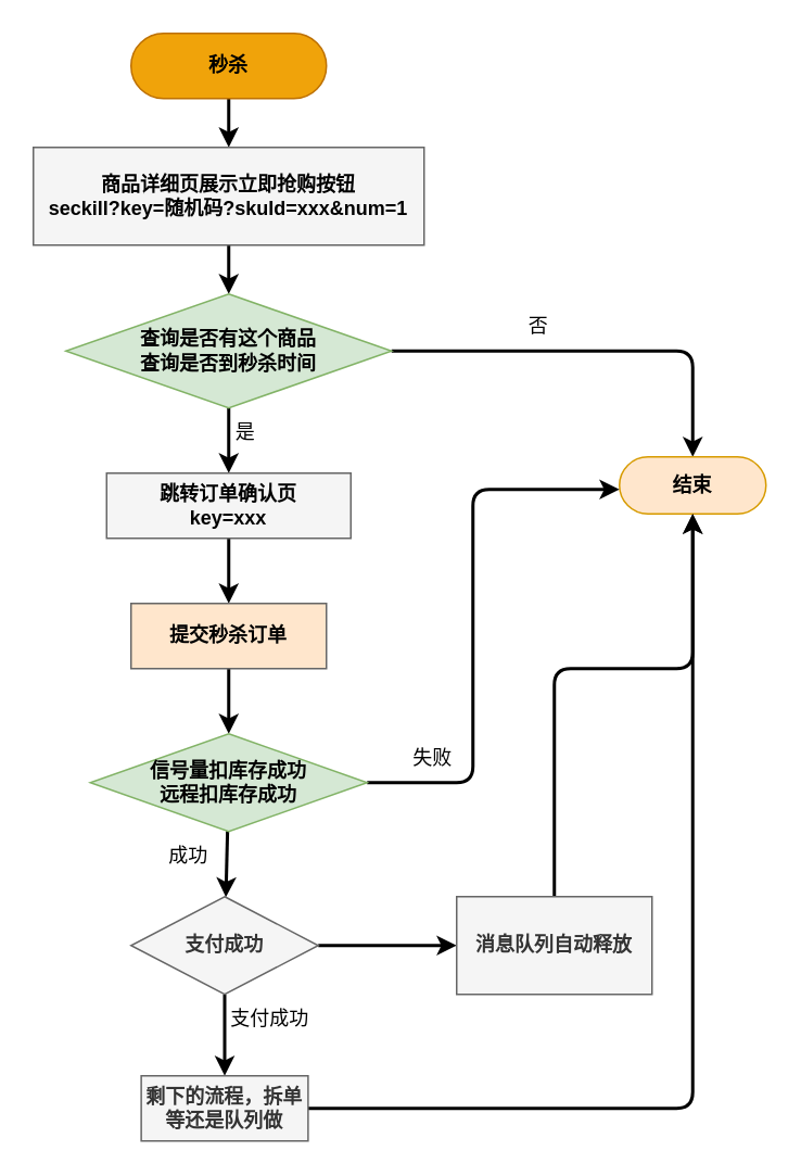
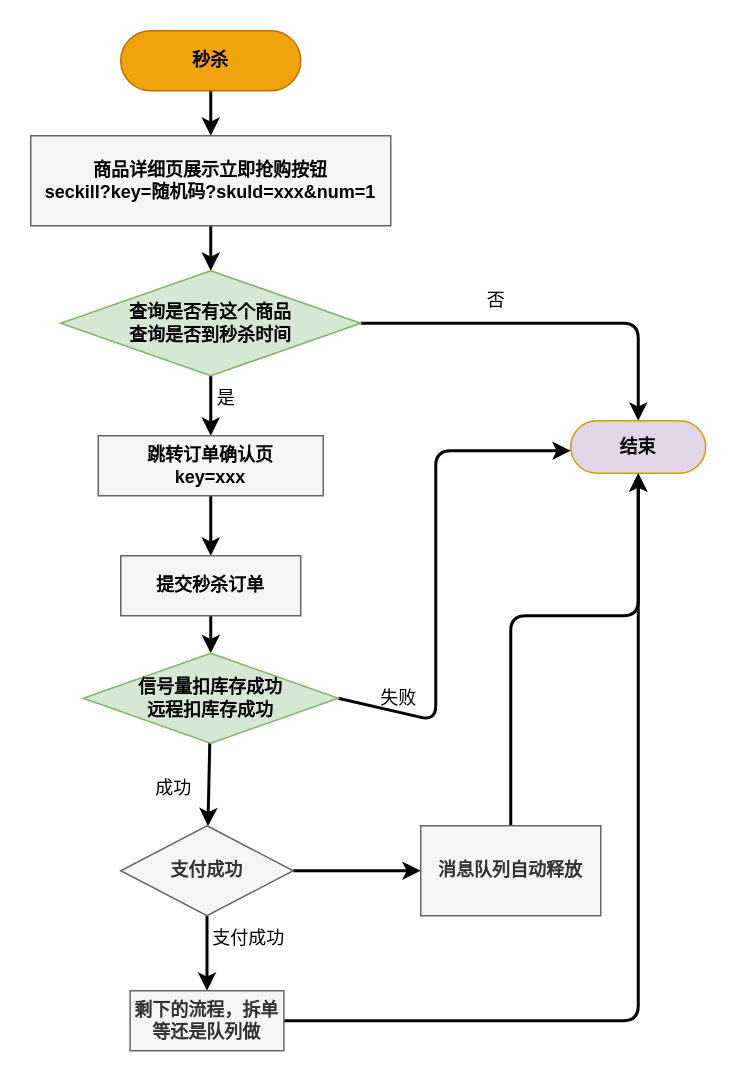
  <mxCell id="0" />
  <mxCell id="1" parent="0" />
  <mxCell id="2" value="" style="edgeStyle=none;html=1;fontColor=#000000;strokeWidth=2;strokeColor=#000000;" edge="1" parent="1" source="3" target="5"><mxGeometry relative="1" as="geometry" /></mxCell>
  <mxCell id="3" value="秒杀" style="rounded=1;whiteSpace=wrap;html=1;arcSize=50;fontColor=#000000;fontStyle=1;fillColor=#f0a30a;strokeColor=#BD7000;" vertex="1" parent="1"><mxGeometry x="80" y="20" width="120" height="40" as="geometry" /></mxCell>
  <mxCell id="4" value="" style="edgeStyle=none;html=1;strokeColor=#000000;strokeWidth=2;fontColor=#000000;" edge="1" parent="1" source="5" target="8"><mxGeometry relative="1" as="geometry" /></mxCell>
  <mxCell id="5" value="商品详细页展示立即抢购按钮&lt;br&gt;seckill?key=随机码?skuId=xxx&amp;amp;num=1" style="whiteSpace=wrap;html=1;fontColor=#000000;fillColor=#f5f5f5;strokeColor=#666666;fontStyle=1" vertex="1" parent="1"><mxGeometry x="20" y="90" width="240" height="60" as="geometry" /></mxCell>
  <mxCell id="6" value="" style="edgeStyle=none;html=1;strokeColor=#000000;strokeWidth=2;fontColor=#000000;" edge="1" parent="1" source="8" target="10"><mxGeometry relative="1" as="geometry" /></mxCell>
  <mxCell id="7" value="" style="edgeStyle=none;html=1;strokeColor=#000000;strokeWidth=2;fontColor=#000000;exitX=1;exitY=0.5;exitDx=0;exitDy=0;entryX=0.5;entryY=0;entryDx=0;entryDy=0;" edge="1" parent="1" source="8" target="14"><mxGeometry relative="1" as="geometry"><Array as="points"><mxPoint x="425" y="215" /></Array></mxGeometry></mxCell>
  <mxCell id="8" value="查询是否有这个商品&lt;br&gt;查询是否到秒杀时间" style="rhombus;whiteSpace=wrap;html=1;fillColor=#d5e8d4;strokeColor=#82b366;fontStyle=1;fontColor=#000000;" vertex="1" parent="1"><mxGeometry x="40" y="180" width="200" height="70" as="geometry" /></mxCell>
  <mxCell id="9" value="" style="edgeStyle=none;html=1;strokeColor=#000000;strokeWidth=2;fontColor=#000000;" edge="1" parent="1" source="10" target="13"><mxGeometry relative="1" as="geometry" /></mxCell>
  <mxCell id="10" value="跳转订单确认页&lt;br&gt;key=xxx" style="whiteSpace=wrap;html=1;fillColor=#f5f5f5;strokeColor=#666666;fontColor=#000000;fontStyle=1;" vertex="1" parent="1"><mxGeometry x="65" y="290" width="150" height="40" as="geometry" /></mxCell>
  <mxCell id="11" value="是" style="text;html=1;align=center;verticalAlign=middle;resizable=0;points=[];autosize=1;strokeColor=none;fillColor=none;fontColor=#000000;" vertex="1" parent="1"><mxGeometry x="130" y="250" width="40" height="30" as="geometry" /></mxCell>
  <mxCell id="12" value="" style="edgeStyle=none;html=1;strokeColor=#000000;strokeWidth=2;fontColor=#000000;" edge="1" parent="1" source="13" target="17"><mxGeometry relative="1" as="geometry" /></mxCell>
- <mxCell id="13" value="提交秒杀订单" style="whiteSpace=wrap;html=1;fillColor=#ffe6cc;strokeColor=#666666;fontColor=#000000;fontStyle=1;" vertex="1" parent="1"><mxGeometry x="80" y="370" width="120" height="40" as="geometry" /></mxCell>
- <mxCell id="14" value="结束" style="rounded=1;whiteSpace=wrap;html=1;fillColor=#ffe6cc;strokeColor=#d79b00;fontStyle=1;arcSize=50;fontColor=#000000;" vertex="1" parent="1"><mxGeometry x="380" y="280" width="90" height="35" as="geometry" /></mxCell>
+ <mxCell id="13" value="提交秒杀订单" style="whiteSpace=wrap;html=1;fillColor=#f5f5f5;strokeColor=#666666;fontColor=#000000;fontStyle=1;" vertex="1" parent="1"><mxGeometry x="80" y="370" width="120" height="40" as="geometry" /></mxCell>
+ <mxCell id="14" value="结束" style="rounded=1;whiteSpace=wrap;html=1;fillColor=#e1d5e7;strokeColor=#d79b00;fontStyle=1;arcSize=50;fontColor=#000000;" vertex="1" parent="1"><mxGeometry x="380" y="280" width="90" height="35" as="geometry" /></mxCell>
  <mxCell id="15" style="edgeStyle=none;html=1;strokeColor=#000000;strokeWidth=2;fontColor=#000000;exitX=1;exitY=0.5;exitDx=0;exitDy=0;" edge="1" parent="1" source="17"><mxGeometry relative="1" as="geometry"><mxPoint x="230" y="470" as="sourcePoint" /><mxPoint x="380" y="300" as="targetPoint" /><Array as="points"><mxPoint x="290" y="480" /><mxPoint x="290" y="300" /></Array></mxGeometry></mxCell>
  <mxCell id="16" value="" style="edgeStyle=none;html=1;strokeColor=#000000;strokeWidth=2;fontColor=#000000;" edge="1" parent="1" source="17" target="22"><mxGeometry relative="1" as="geometry" /></mxCell>
- <mxCell id="17" value="信号量扣库存成功&lt;br&gt;远程扣库存成功" style="rhombus;whiteSpace=wrap;html=1;fillColor=#d5e8d4;strokeColor=#82b366;fontStyle=1;fontColor=#000000;" vertex="1" parent="1"><mxGeometry x="55" y="450" width="170" height="60" as="geometry" /></mxCell>
+ <mxCell id="17" value="信号量扣库存成功&lt;br&gt;远程扣库存成功" style="rhombus;whiteSpace=wrap;html=1;fillColor=#d5e8d4;strokeColor=#82b366;fontStyle=1;fontColor=#000000;" vertex="1" parent="1"><mxGeometry x="55" y="435" width="170" height="60" as="geometry" /></mxCell>
  <mxCell id="18" value="否" style="text;html=1;align=center;verticalAlign=middle;resizable=0;points=[];autosize=1;strokeColor=none;fillColor=none;fontColor=#000000;" vertex="1" parent="1"><mxGeometry x="310" y="185" width="40" height="30" as="geometry" /></mxCell>
  <mxCell id="19" value="失败" style="text;html=1;align=center;verticalAlign=middle;resizable=0;points=[];autosize=1;strokeColor=none;fillColor=none;fontColor=#000000;" vertex="1" parent="1"><mxGeometry x="240" y="450" width="50" height="30" as="geometry" /></mxCell>
  <mxCell id="20" value="" style="edgeStyle=none;html=1;strokeColor=#000000;strokeWidth=2;fontColor=#000000;" edge="1" parent="1" source="22" target="25"><mxGeometry relative="1" as="geometry" /></mxCell>
  <mxCell id="21" value="" style="edgeStyle=none;html=1;strokeColor=#000000;strokeWidth=2;fontColor=#000000;" edge="1" parent="1" source="22" target="27"><mxGeometry relative="1" as="geometry" /></mxCell>
  <mxCell id="22" value="支付成功" style="rhombus;whiteSpace=wrap;html=1;fillColor=#f5f5f5;strokeColor=#666666;fontStyle=1;fontColor=#333333;" vertex="1" parent="1"><mxGeometry x="80" y="550" width="115" height="60" as="geometry" /></mxCell>
  <mxCell id="23" value="成功" style="text;html=1;align=center;verticalAlign=middle;resizable=0;points=[];autosize=1;strokeColor=none;fillColor=none;fontColor=#000000;" vertex="1" parent="1"><mxGeometry x="90" y="510" width="50" height="30" as="geometry" /></mxCell>
  <mxCell id="24" style="edgeStyle=none;html=1;entryX=0.5;entryY=1;entryDx=0;entryDy=0;strokeColor=#000000;strokeWidth=2;fontColor=#000000;" edge="1" parent="1" source="25" target="14"><mxGeometry relative="1" as="geometry"><Array as="points"><mxPoint x="340" y="410" /><mxPoint x="425" y="410" /></Array></mxGeometry></mxCell>
  <mxCell id="25" value="消息队列自动释放" style="whiteSpace=wrap;html=1;fillColor=#f5f5f5;strokeColor=#666666;fontColor=#333333;fontStyle=1;" vertex="1" parent="1"><mxGeometry x="280" y="550" width="120" height="60" as="geometry" /></mxCell>
  <mxCell id="26" style="edgeStyle=none;html=1;strokeColor=#000000;strokeWidth=2;fontColor=#000000;entryX=0.5;entryY=1;entryDx=0;entryDy=0;" edge="1" parent="1" source="27" target="14"><mxGeometry relative="1" as="geometry"><mxPoint x="420" y="680" as="targetPoint" /><Array as="points"><mxPoint x="425" y="680" /></Array></mxGeometry></mxCell>
  <mxCell id="27" value="剩下的流程，拆单等还是队列做" style="whiteSpace=wrap;html=1;fillColor=#f5f5f5;strokeColor=#666666;fontColor=#333333;fontStyle=1;" vertex="1" parent="1"><mxGeometry x="86.25" y="660" width="102.5" height="40" as="geometry" /></mxCell>
  <mxCell id="28" value="支付成功" style="text;html=1;align=center;verticalAlign=middle;resizable=0;points=[];autosize=1;strokeColor=none;fillColor=none;fontColor=#000000;" vertex="1" parent="1"><mxGeometry x="130" y="610" width="70" height="30" as="geometry" /></mxCell>
